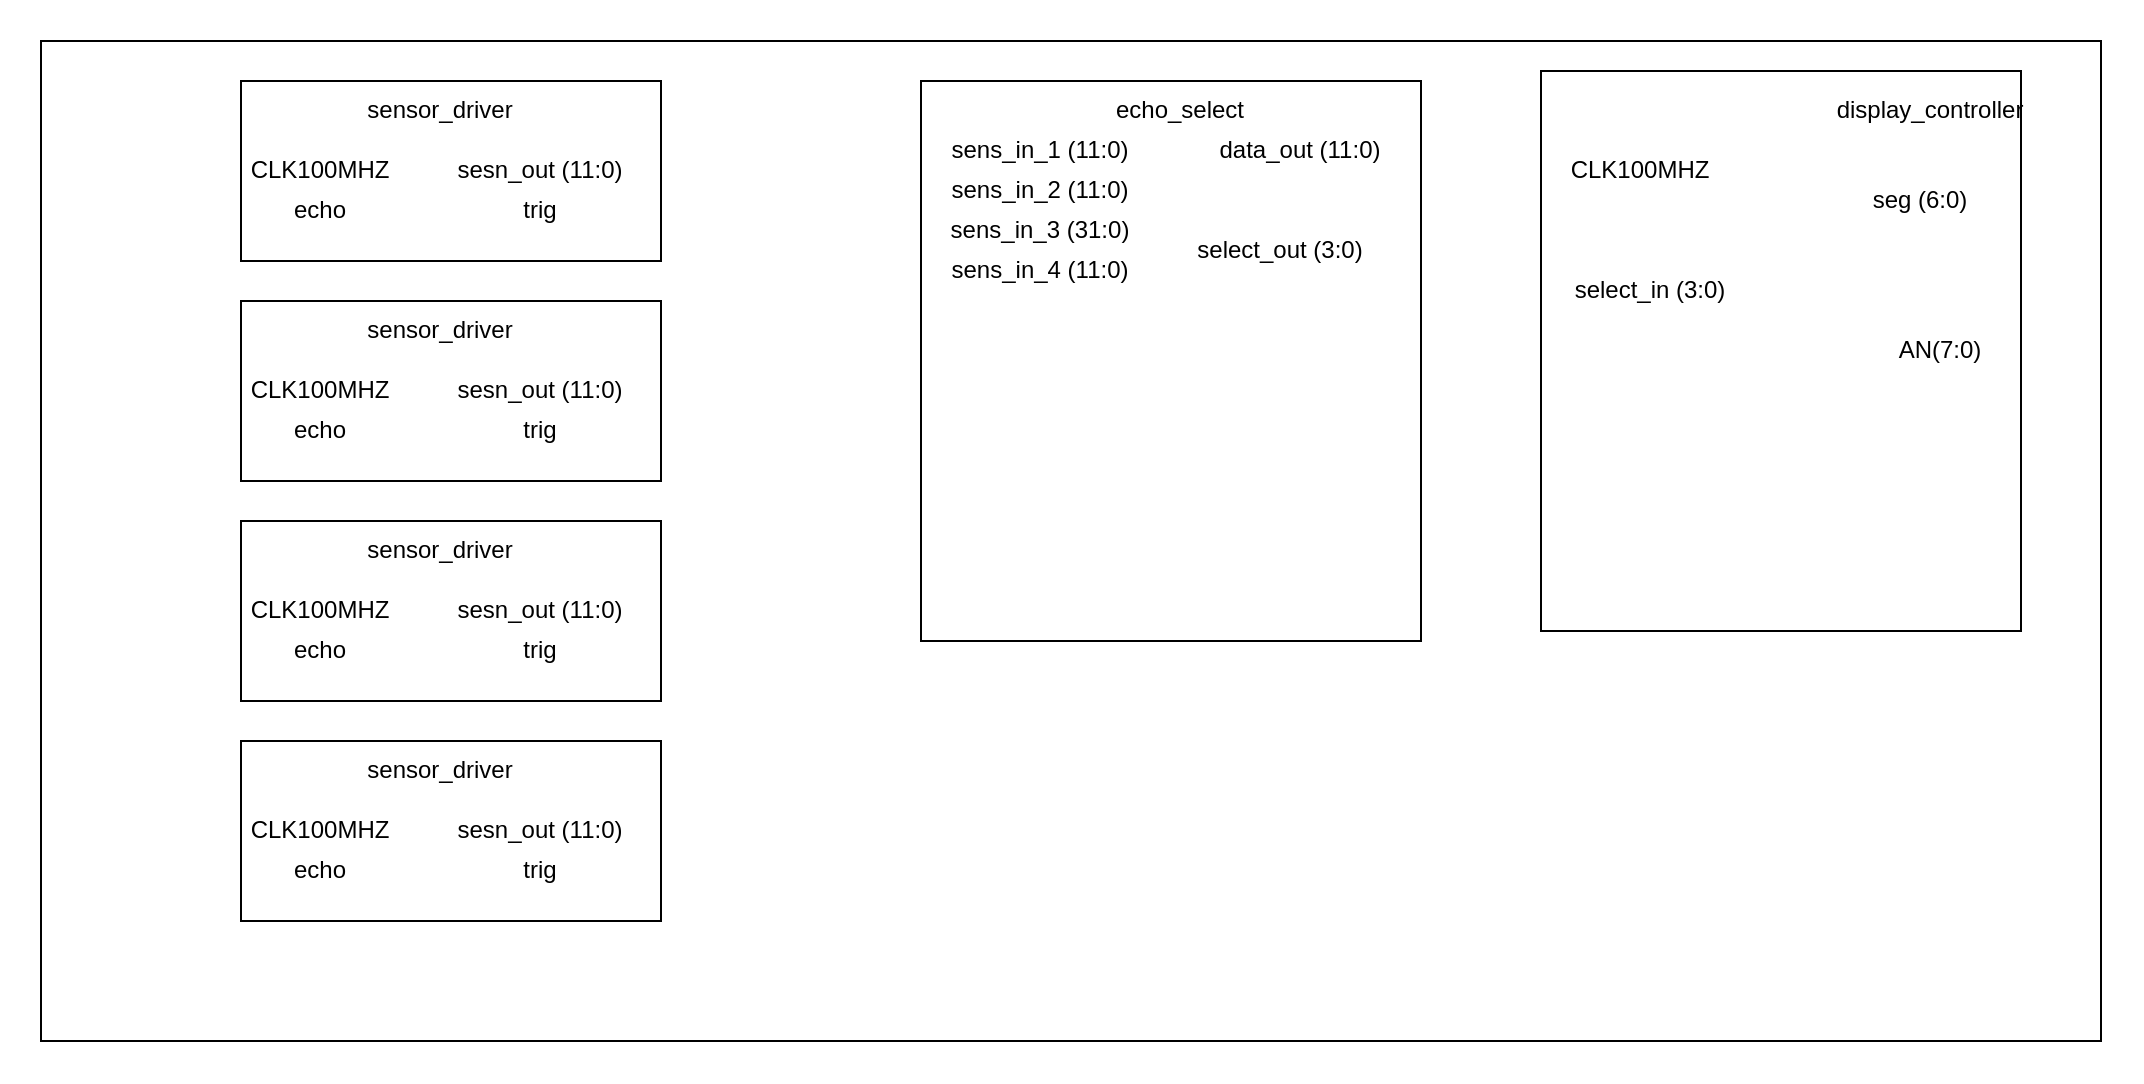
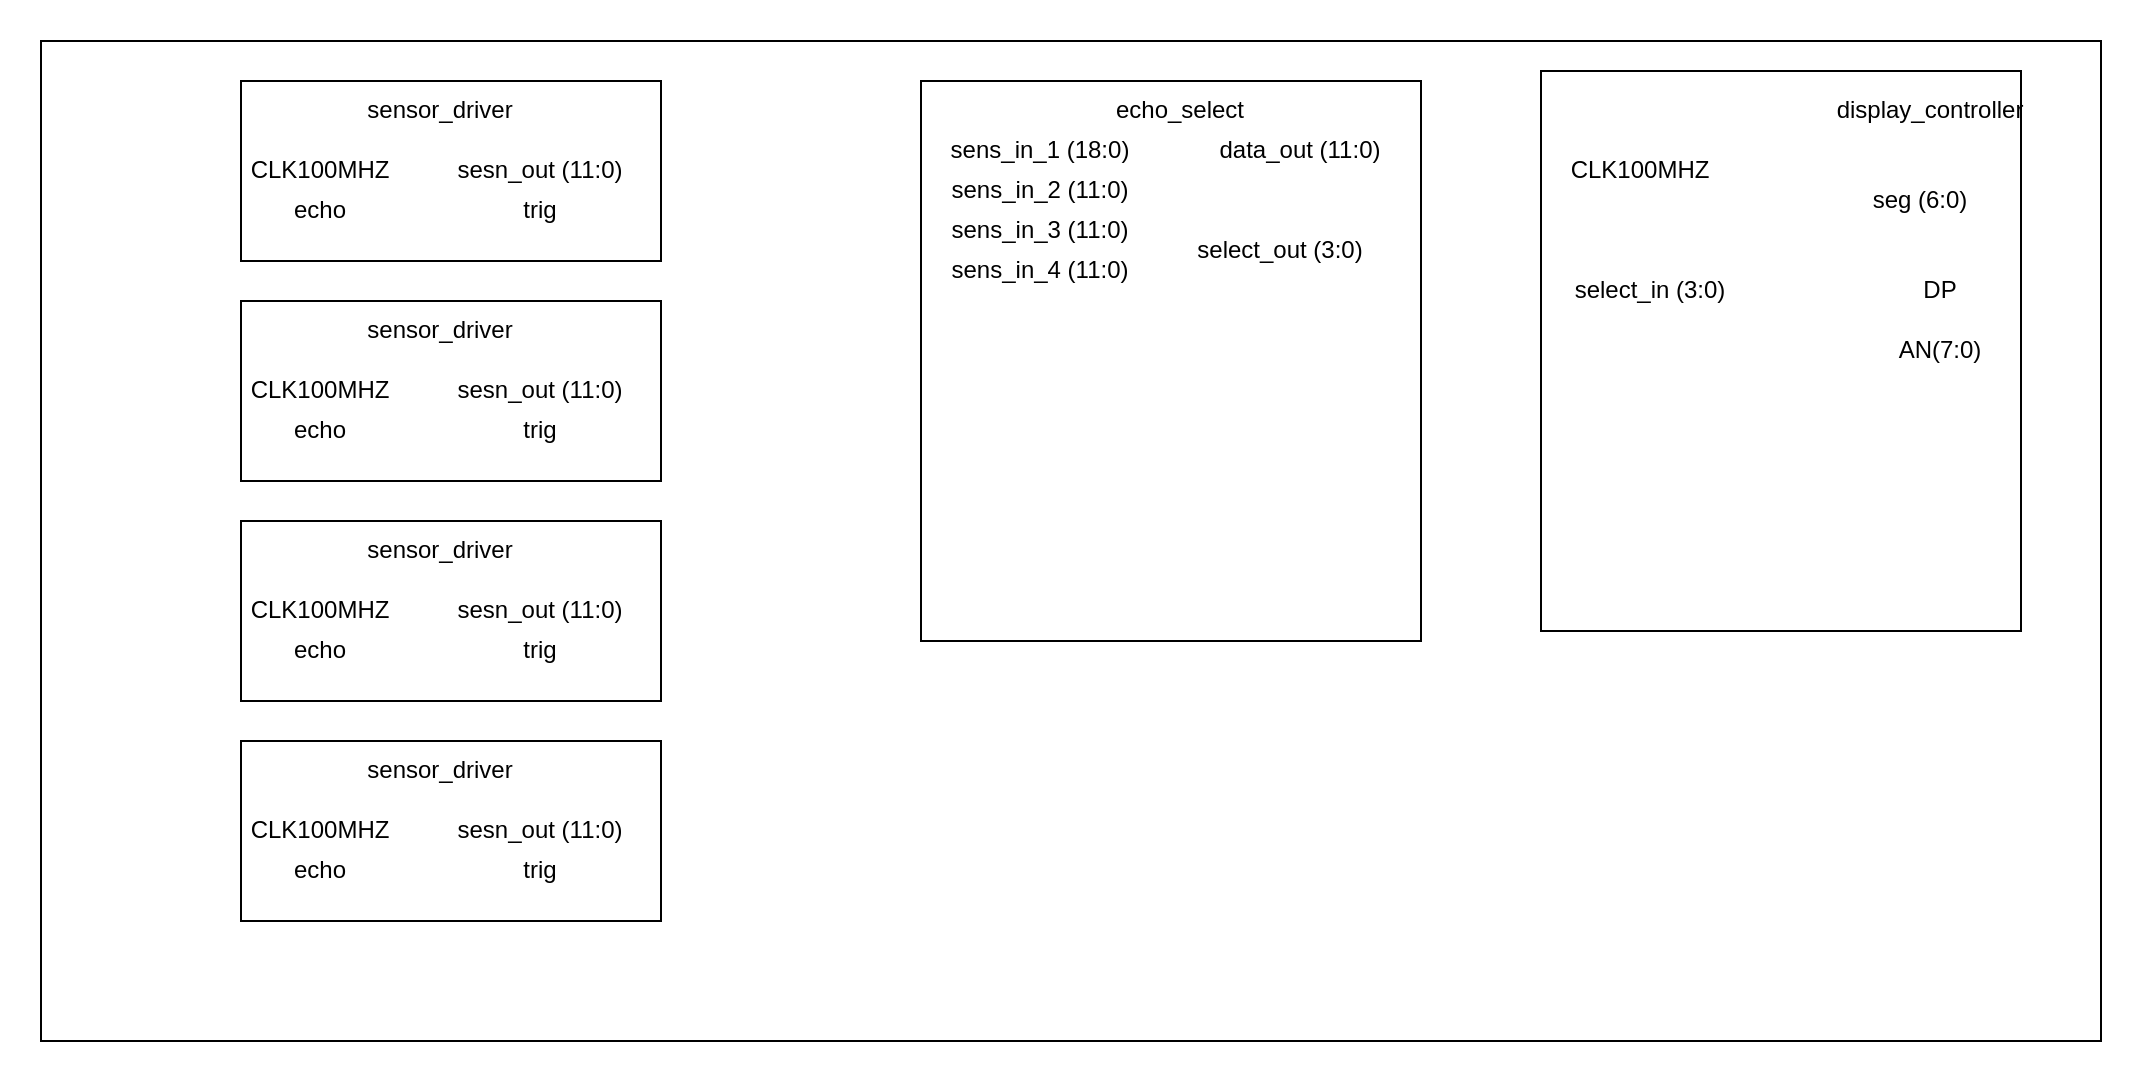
  <mxCell id="0" />
  <mxCell id="1" parent="0" />
  <mxCell id="2" value="" style="rounded=0;whiteSpace=wrap;html=1;align=center;verticalAlign=middle;fontFamily=Helvetica;fontSize=12;fontColor=default;fillColor=default;gradientColor=none;strokeColor=default;" parent="1" vertex="1"><mxGeometry x="20" y="20" width="1030" height="500" as="geometry" /></mxCell>
  <mxCell id="3" value="" style="rounded=0;whiteSpace=wrap;html=1;fillColor=default;" parent="1" vertex="1"><mxGeometry x="770" y="35" width="240" height="280" as="geometry" /></mxCell>
  <mxCell id="4" value="&lt;span style=&quot;color: light-dark(rgb(0, 0, 0), rgb(0, 0, 0));&quot;&gt;display_controller&lt;/span&gt;" style="text;html=1;align=center;verticalAlign=middle;whiteSpace=wrap;rounded=0;fillColor=none;" parent="1" vertex="1"><mxGeometry x="935" y="40" width="60" height="30" as="geometry" /></mxCell>
  <mxCell id="5" value="&lt;span style=&quot;color: light-dark(rgb(0, 0, 0), rgb(0, 0, 0));&quot;&gt;CLK100MHZ&lt;/span&gt;" style="text;html=1;align=center;verticalAlign=middle;whiteSpace=wrap;rounded=0;" parent="1" vertex="1"><mxGeometry x="790" y="70" width="60" height="30" as="geometry" /></mxCell>
  <mxCell id="6" value="&lt;span style=&quot;color: light-dark(rgb(0, 0, 0), rgb(0, 0, 0));&quot;&gt;select_in (3:0)&lt;/span&gt;" style="text;html=1;align=center;verticalAlign=middle;whiteSpace=wrap;rounded=0;" parent="1" vertex="1"><mxGeometry x="780" y="130" width="90" height="30" as="geometry" /></mxCell>
  <mxCell id="7" value="&lt;span style=&quot;color: light-dark(rgb(0, 0, 0), rgb(0, 0, 0));&quot;&gt;seg (6:0)&lt;/span&gt;" style="text;html=1;align=center;verticalAlign=middle;whiteSpace=wrap;rounded=0;" parent="1" vertex="1"><mxGeometry x="920" y="85" width="80" height="30" as="geometry" /></mxCell>
+ <mxCell id="8" value="&lt;span style=&quot;color: light-dark(rgb(0, 0, 0), rgb(0, 0, 0));&quot;&gt;DP&lt;/span&gt;" style="text;html=1;align=center;verticalAlign=middle;whiteSpace=wrap;rounded=0;" parent="1" vertex="1"><mxGeometry x="930" y="130" width="80" height="30" as="geometry" /></mxCell>
  <mxCell id="9" value="&lt;span style=&quot;color: light-dark(rgb(0, 0, 0), rgb(0, 0, 0));&quot;&gt;AN(7:0)&lt;/span&gt;" style="text;html=1;align=center;verticalAlign=middle;whiteSpace=wrap;rounded=0;" parent="1" vertex="1"><mxGeometry x="930" y="160" width="80" height="30" as="geometry" /></mxCell>
  <mxCell id="10" value="" style="rounded=0;whiteSpace=wrap;html=1;align=center;verticalAlign=middle;fontFamily=Helvetica;fontSize=12;fontColor=default;fillColor=light-dark(#FFFFFF,#FFFFFF);gradientColor=none;" parent="1" vertex="1"><mxGeometry x="460" y="40" width="250" height="280" as="geometry" /></mxCell>
- <mxCell id="11" value="&lt;span style=&quot;color: light-dark(rgb(0, 0, 0), rgb(0, 0, 0));&quot;&gt;sens_in_1 (11:0)&lt;/span&gt;" style="text;html=1;align=center;verticalAlign=middle;whiteSpace=wrap;rounded=0;" parent="1" vertex="1"><mxGeometry x="470" y="60" width="100" height="30" as="geometry" /></mxCell>
+ <mxCell id="11" value="&lt;span style=&quot;color: light-dark(rgb(0, 0, 0), rgb(0, 0, 0));&quot;&gt;sens_in_1 (18:0)&lt;/span&gt;" style="text;html=1;align=center;verticalAlign=middle;whiteSpace=wrap;rounded=0;" parent="1" vertex="1"><mxGeometry x="470" y="60" width="100" height="30" as="geometry" /></mxCell>
  <mxCell id="12" value="&lt;span style=&quot;color: light-dark(rgb(0, 0, 0), rgb(0, 0, 0));&quot;&gt;sens_in_2 (11:0)&lt;/span&gt;" style="text;html=1;align=center;verticalAlign=middle;whiteSpace=wrap;rounded=0;" parent="1" vertex="1"><mxGeometry x="470" y="80" width="100" height="30" as="geometry" /></mxCell>
- <mxCell id="13" value="&lt;span style=&quot;color: light-dark(rgb(0, 0, 0), rgb(0, 0, 0));&quot;&gt;sens_in_3 (31:0)&lt;/span&gt;" style="text;html=1;align=center;verticalAlign=middle;whiteSpace=wrap;rounded=0;" parent="1" vertex="1"><mxGeometry x="470" y="100" width="100" height="30" as="geometry" /></mxCell>
+ <mxCell id="13" value="&lt;span style=&quot;color: light-dark(rgb(0, 0, 0), rgb(0, 0, 0));&quot;&gt;sens_in_3 (11:0)&lt;/span&gt;" style="text;html=1;align=center;verticalAlign=middle;whiteSpace=wrap;rounded=0;" parent="1" vertex="1"><mxGeometry x="470" y="100" width="100" height="30" as="geometry" /></mxCell>
  <mxCell id="14" value="&lt;span style=&quot;color: light-dark(rgb(0, 0, 0), rgb(0, 0, 0));&quot;&gt;sens_in_4 (11:0)&lt;/span&gt;" style="text;html=1;align=center;verticalAlign=middle;whiteSpace=wrap;rounded=0;" parent="1" vertex="1"><mxGeometry x="470" y="120" width="100" height="30" as="geometry" /></mxCell>
  <mxCell id="15" value="&lt;span style=&quot;color: light-dark(rgb(0, 0, 0), rgb(0, 0, 0));&quot;&gt;data_out (11:0)&lt;/span&gt;" style="text;html=1;align=center;verticalAlign=middle;whiteSpace=wrap;rounded=0;" parent="1" vertex="1"><mxGeometry x="600" y="60" width="100" height="30" as="geometry" /></mxCell>
  <mxCell id="16" value="&lt;span style=&quot;color: light-dark(rgb(0, 0, 0), rgb(0, 0, 0));&quot;&gt;echo_select&lt;/span&gt;" style="text;html=1;align=center;verticalAlign=middle;whiteSpace=wrap;rounded=0;" parent="1" vertex="1"><mxGeometry x="540" y="40" width="100" height="30" as="geometry" /></mxCell>
  <mxCell id="17" value="&lt;span style=&quot;color: light-dark(rgb(0, 0, 0), rgb(0, 0, 0));&quot;&gt;select_out (3:0)&lt;/span&gt;" style="text;html=1;align=center;verticalAlign=middle;whiteSpace=wrap;rounded=0;" parent="1" vertex="1"><mxGeometry x="590" y="110" width="100" height="30" as="geometry" /></mxCell>
  <mxCell id="18" value="" style="group" parent="1" vertex="1" connectable="0"><mxGeometry x="120" y="40" width="210" height="90" as="geometry" /></mxCell>
  <mxCell id="19" value="" style="rounded=0;whiteSpace=wrap;html=1;align=center;verticalAlign=middle;fontFamily=Helvetica;fontSize=12;fontColor=default;fillColor=light-dark(#FFFFFF,#FFFFFF);gradientColor=none;" parent="18" vertex="1"><mxGeometry width="210" height="90" as="geometry" /></mxCell>
  <mxCell id="20" value="&lt;span style=&quot;color: light-dark(rgb(0, 0, 0), rgb(0, 0, 0));&quot;&gt;sensor_driver&lt;/span&gt;" style="text;html=1;align=center;verticalAlign=middle;whiteSpace=wrap;rounded=0;" parent="18" vertex="1"><mxGeometry x="50" width="100" height="30" as="geometry" /></mxCell>
  <mxCell id="21" value="&lt;span style=&quot;color: light-dark(rgb(0, 0, 0), rgb(0, 0, 0));&quot;&gt;CLK100MHZ&lt;/span&gt;" style="text;html=1;align=center;verticalAlign=middle;whiteSpace=wrap;rounded=0;" parent="18" vertex="1"><mxGeometry x="10" y="30" width="60" height="30" as="geometry" /></mxCell>
  <mxCell id="22" value="&lt;span style=&quot;color: light-dark(rgb(0, 0, 0), rgb(0, 0, 0));&quot;&gt;sesn_out (11:0)&lt;/span&gt;" style="text;html=1;align=center;verticalAlign=middle;whiteSpace=wrap;rounded=0;" parent="18" vertex="1"><mxGeometry x="100" y="30" width="100" height="30" as="geometry" /></mxCell>
  <mxCell id="23" value="&lt;span style=&quot;color: light-dark(rgb(0, 0, 0), rgb(0, 0, 0));&quot;&gt;echo&lt;/span&gt;" style="text;html=1;align=center;verticalAlign=middle;whiteSpace=wrap;rounded=0;" vertex="1" parent="18"><mxGeometry x="10" y="50" width="60" height="30" as="geometry" /></mxCell>
  <mxCell id="24" value="&lt;span style=&quot;color: light-dark(rgb(0, 0, 0), rgb(0, 0, 0));&quot;&gt;trig&lt;/span&gt;" style="text;html=1;align=center;verticalAlign=middle;whiteSpace=wrap;rounded=0;" vertex="1" parent="18"><mxGeometry x="100" y="50" width="100" height="30" as="geometry" /></mxCell>
  <mxCell id="25" value="" style="group" vertex="1" connectable="0" parent="1"><mxGeometry x="120" y="150" width="210" height="90" as="geometry" /></mxCell>
  <mxCell id="26" value="" style="rounded=0;whiteSpace=wrap;html=1;align=center;verticalAlign=middle;fontFamily=Helvetica;fontSize=12;fontColor=default;fillColor=light-dark(#FFFFFF,#FFFFFF);gradientColor=none;" vertex="1" parent="25"><mxGeometry width="210" height="90" as="geometry" /></mxCell>
  <mxCell id="27" value="&lt;span style=&quot;color: light-dark(rgb(0, 0, 0), rgb(0, 0, 0));&quot;&gt;sensor_driver&lt;/span&gt;" style="text;html=1;align=center;verticalAlign=middle;whiteSpace=wrap;rounded=0;" vertex="1" parent="25"><mxGeometry x="50" width="100" height="30" as="geometry" /></mxCell>
  <mxCell id="28" value="&lt;span style=&quot;color: light-dark(rgb(0, 0, 0), rgb(0, 0, 0));&quot;&gt;CLK100MHZ&lt;/span&gt;" style="text;html=1;align=center;verticalAlign=middle;whiteSpace=wrap;rounded=0;" vertex="1" parent="25"><mxGeometry x="10" y="30" width="60" height="30" as="geometry" /></mxCell>
  <mxCell id="29" value="&lt;span style=&quot;color: light-dark(rgb(0, 0, 0), rgb(0, 0, 0));&quot;&gt;sesn_out (11:0)&lt;/span&gt;" style="text;html=1;align=center;verticalAlign=middle;whiteSpace=wrap;rounded=0;" vertex="1" parent="25"><mxGeometry x="100" y="30" width="100" height="30" as="geometry" /></mxCell>
  <mxCell id="30" value="&lt;span style=&quot;color: light-dark(rgb(0, 0, 0), rgb(0, 0, 0));&quot;&gt;echo&lt;/span&gt;" style="text;html=1;align=center;verticalAlign=middle;whiteSpace=wrap;rounded=0;" vertex="1" parent="25"><mxGeometry x="10" y="50" width="60" height="30" as="geometry" /></mxCell>
  <mxCell id="31" value="&lt;span style=&quot;color: light-dark(rgb(0, 0, 0), rgb(0, 0, 0));&quot;&gt;trig&lt;/span&gt;" style="text;html=1;align=center;verticalAlign=middle;whiteSpace=wrap;rounded=0;" vertex="1" parent="25"><mxGeometry x="100" y="50" width="100" height="30" as="geometry" /></mxCell>
  <mxCell id="32" value="" style="group" vertex="1" connectable="0" parent="1"><mxGeometry x="120" y="260" width="210" height="90" as="geometry" /></mxCell>
  <mxCell id="33" value="" style="rounded=0;whiteSpace=wrap;html=1;align=center;verticalAlign=middle;fontFamily=Helvetica;fontSize=12;fontColor=default;fillColor=light-dark(#FFFFFF,#FFFFFF);gradientColor=none;" vertex="1" parent="32"><mxGeometry width="210" height="90" as="geometry" /></mxCell>
  <mxCell id="34" value="&lt;span style=&quot;color: light-dark(rgb(0, 0, 0), rgb(0, 0, 0));&quot;&gt;sensor_driver&lt;/span&gt;" style="text;html=1;align=center;verticalAlign=middle;whiteSpace=wrap;rounded=0;" vertex="1" parent="32"><mxGeometry x="50" width="100" height="30" as="geometry" /></mxCell>
  <mxCell id="35" value="&lt;span style=&quot;color: light-dark(rgb(0, 0, 0), rgb(0, 0, 0));&quot;&gt;CLK100MHZ&lt;/span&gt;" style="text;html=1;align=center;verticalAlign=middle;whiteSpace=wrap;rounded=0;" vertex="1" parent="32"><mxGeometry x="10" y="30" width="60" height="30" as="geometry" /></mxCell>
  <mxCell id="36" value="&lt;span style=&quot;color: light-dark(rgb(0, 0, 0), rgb(0, 0, 0));&quot;&gt;sesn_out (11:0)&lt;/span&gt;" style="text;html=1;align=center;verticalAlign=middle;whiteSpace=wrap;rounded=0;" vertex="1" parent="32"><mxGeometry x="100" y="30" width="100" height="30" as="geometry" /></mxCell>
  <mxCell id="37" value="&lt;span style=&quot;color: light-dark(rgb(0, 0, 0), rgb(0, 0, 0));&quot;&gt;echo&lt;/span&gt;" style="text;html=1;align=center;verticalAlign=middle;whiteSpace=wrap;rounded=0;" vertex="1" parent="32"><mxGeometry x="10" y="50" width="60" height="30" as="geometry" /></mxCell>
  <mxCell id="38" value="&lt;span style=&quot;color: light-dark(rgb(0, 0, 0), rgb(0, 0, 0));&quot;&gt;trig&lt;/span&gt;" style="text;html=1;align=center;verticalAlign=middle;whiteSpace=wrap;rounded=0;" vertex="1" parent="32"><mxGeometry x="100" y="50" width="100" height="30" as="geometry" /></mxCell>
  <mxCell id="39" value="" style="group" vertex="1" connectable="0" parent="1"><mxGeometry x="120" y="370" width="210" height="90" as="geometry" /></mxCell>
  <mxCell id="40" value="" style="rounded=0;whiteSpace=wrap;html=1;align=center;verticalAlign=middle;fontFamily=Helvetica;fontSize=12;fontColor=default;fillColor=light-dark(#FFFFFF,#FFFFFF);gradientColor=none;" vertex="1" parent="39"><mxGeometry width="210" height="90" as="geometry" /></mxCell>
  <mxCell id="41" value="&lt;span style=&quot;color: light-dark(rgb(0, 0, 0), rgb(0, 0, 0));&quot;&gt;sensor_driver&lt;/span&gt;" style="text;html=1;align=center;verticalAlign=middle;whiteSpace=wrap;rounded=0;" vertex="1" parent="39"><mxGeometry x="50" width="100" height="30" as="geometry" /></mxCell>
  <mxCell id="42" value="&lt;span style=&quot;color: light-dark(rgb(0, 0, 0), rgb(0, 0, 0));&quot;&gt;CLK100MHZ&lt;/span&gt;" style="text;html=1;align=center;verticalAlign=middle;whiteSpace=wrap;rounded=0;" vertex="1" parent="39"><mxGeometry x="10" y="30" width="60" height="30" as="geometry" /></mxCell>
  <mxCell id="43" value="&lt;span style=&quot;color: light-dark(rgb(0, 0, 0), rgb(0, 0, 0));&quot;&gt;sesn_out (11:0)&lt;/span&gt;" style="text;html=1;align=center;verticalAlign=middle;whiteSpace=wrap;rounded=0;" vertex="1" parent="39"><mxGeometry x="100" y="30" width="100" height="30" as="geometry" /></mxCell>
  <mxCell id="44" value="&lt;span style=&quot;color: light-dark(rgb(0, 0, 0), rgb(0, 0, 0));&quot;&gt;echo&lt;/span&gt;" style="text;html=1;align=center;verticalAlign=middle;whiteSpace=wrap;rounded=0;" vertex="1" parent="39"><mxGeometry x="10" y="50" width="60" height="30" as="geometry" /></mxCell>
  <mxCell id="45" value="&lt;span style=&quot;color: light-dark(rgb(0, 0, 0), rgb(0, 0, 0));&quot;&gt;trig&lt;/span&gt;" style="text;html=1;align=center;verticalAlign=middle;whiteSpace=wrap;rounded=0;" vertex="1" parent="39"><mxGeometry x="100" y="50" width="100" height="30" as="geometry" /></mxCell>
